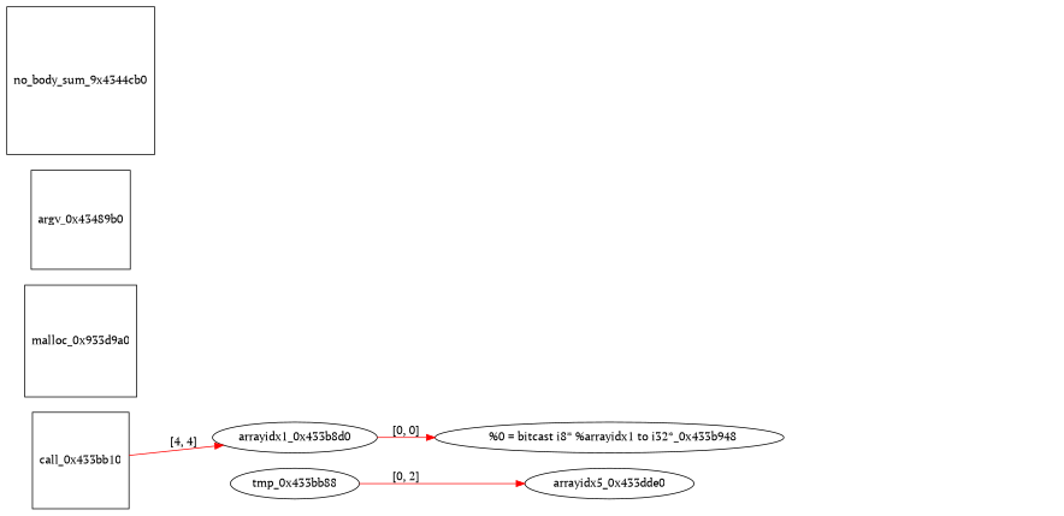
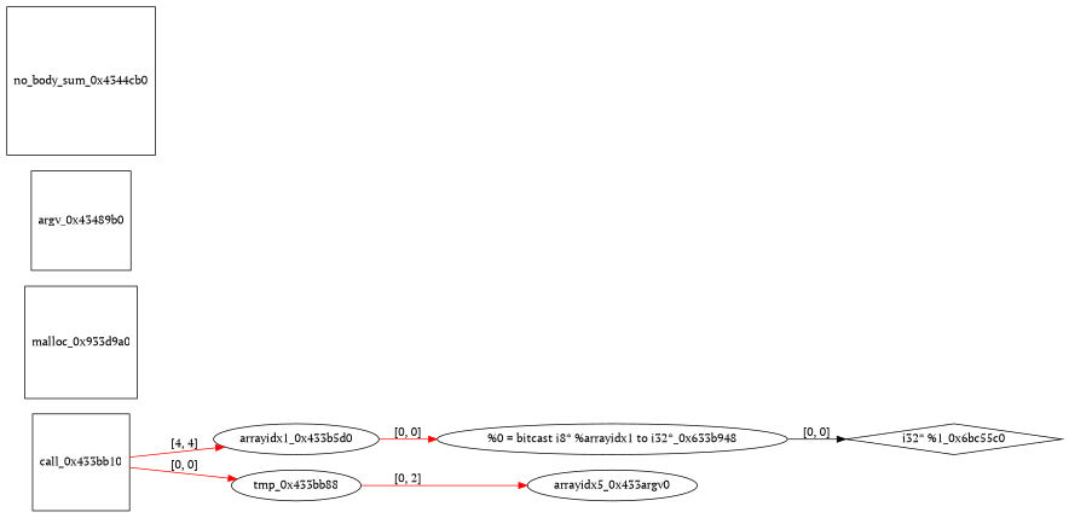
  digraph {
    fontname="PT Serif"
    rankdir=LR
    node [fontname="PT Serif" shape=ellipse]
    edge [color=red fontname="PT Serif"]
-   arrayidx1_0x433b8d0
-   "  %0 = bitcast i8* %arrayidx1 to i32*_0x433b948"
+   arrayidx1_0x433b8d0 [label=arrayidx1_0x433b5d0]
+   "  %0 = bitcast i8* %arrayidx1 to i32*_0x433b948" [label="%0 = bitcast i8* %arrayidx1 to i32*_0x633b948"]
+   "i32* %1_0x6bc55c0" [shape=diamond]
    call_0x433bb10 [shape=square]
    tmp_0x433bb88
-   arrayidx5_0x433dde0
+   arrayidx5_0x433dde0 [label=arrayidx5_0x433argv0]
    n7 [label=malloc_0x933d9a0 shape=square]
    n8 [label=argv_0x43489b0 shape=square]
-   no_body_sum_0x4344cb0 [shape=square label=no_body_sum_9x4344cb0]
+   no_body_sum_0x4344cb0 [shape=square]
    arrayidx1_0x433b8d0 -> "  %0 = bitcast i8* %arrayidx1 to i32*_0x433b948" [label="[0, 0]"]
+   "  %0 = bitcast i8* %arrayidx1 to i32*_0x433b948" -> "i32* %1_0x6bc55c0" [label="[0, 0]" color=""]
    call_0x433bb10 -> arrayidx1_0x433b8d0 [label="[4, 4]"]
+   call_0x433bb10 -> tmp_0x433bb88 [label="[0, 0]"]
    tmp_0x433bb88 -> arrayidx5_0x433dde0 [label="[0, 2]"]
  }
